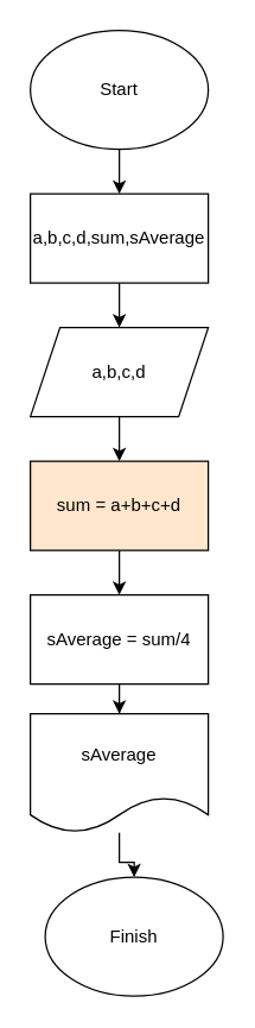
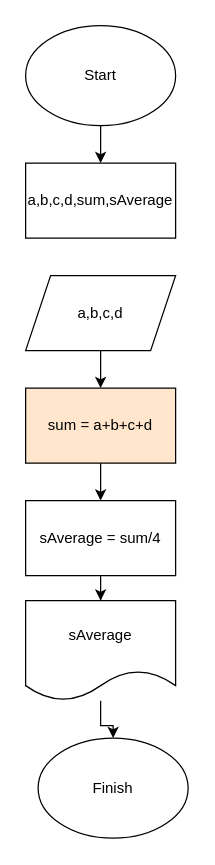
  <mxCell id="0" />
  <mxCell id="1" parent="0" />
  <mxCell id="2" value="" style="edgeStyle=orthogonalEdgeStyle;rounded=0;orthogonalLoop=1;jettySize=auto;html=1;" edge="1" parent="1" source="3" target="10"><mxGeometry relative="1" as="geometry" /></mxCell>
  <mxCell id="3" value="a,b,c,d" style="shape=parallelogram;perimeter=parallelogramPerimeter;whiteSpace=wrap;html=1;fixedSize=1;" vertex="1" parent="1"><mxGeometry x="20" y="220" width="120" height="60" as="geometry" /></mxCell>
  <mxCell id="4" value="" style="edgeStyle=orthogonalEdgeStyle;rounded=0;orthogonalLoop=1;jettySize=auto;html=1;" edge="1" parent="1" source="5" target="8"><mxGeometry relative="1" as="geometry" /></mxCell>
  <mxCell id="5" value="Start" style="ellipse;whiteSpace=wrap;html=1;" vertex="1" parent="1"><mxGeometry x="20" y="20" width="120" height="80" as="geometry" /></mxCell>
  <mxCell id="6" value="Finish" style="ellipse;whiteSpace=wrap;html=1;" vertex="1" parent="1"><mxGeometry x="30" y="590" width="120" height="80" as="geometry" /></mxCell>
- <mxCell id="7" value="" style="edgeStyle=orthogonalEdgeStyle;rounded=0;orthogonalLoop=1;jettySize=auto;html=1;" edge="1" parent="1" source="8" target="3"><mxGeometry relative="1" as="geometry" /></mxCell>
  <mxCell id="8" value="a,b,c,d,sum,sAverage" style="rounded=0;whiteSpace=wrap;html=1;" vertex="1" parent="1"><mxGeometry x="20" y="130" width="120" height="60" as="geometry" /></mxCell>
  <mxCell id="9" value="" style="edgeStyle=orthogonalEdgeStyle;rounded=0;orthogonalLoop=1;jettySize=auto;html=1;entryX=0.5;entryY=0;entryDx=0;entryDy=0;" edge="1" parent="1" source="10" target="12"><mxGeometry relative="1" as="geometry" /></mxCell>
  <mxCell id="10" value="sum = a+b+c+d" style="rounded=0;whiteSpace=wrap;html=1;fillColor=#ffe6cc;" vertex="1" parent="1"><mxGeometry x="20" y="310" width="120" height="60" as="geometry" /></mxCell>
  <mxCell id="11" value="" style="edgeStyle=orthogonalEdgeStyle;rounded=0;orthogonalLoop=1;jettySize=auto;html=1;" edge="1" parent="1" source="12" target="14"><mxGeometry relative="1" as="geometry" /></mxCell>
  <mxCell id="12" value="sAverage = sum/4" style="rounded=0;whiteSpace=wrap;html=1;" vertex="1" parent="1"><mxGeometry x="20" y="400" width="120" height="60" as="geometry" /></mxCell>
  <mxCell id="13" value="" style="edgeStyle=orthogonalEdgeStyle;rounded=0;orthogonalLoop=1;jettySize=auto;html=1;" edge="1" parent="1" source="14" target="6"><mxGeometry relative="1" as="geometry" /></mxCell>
  <mxCell id="14" value="sAverage" style="shape=document;whiteSpace=wrap;html=1;boundedLbl=1;" vertex="1" parent="1"><mxGeometry x="20" y="480" width="120" height="80" as="geometry" /></mxCell>
